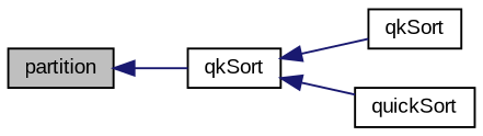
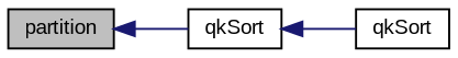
  digraph {
    rankdir=LR
    fontname="Liberation Sans"
    node [color=black fillcolor=white fontname="Liberation Sans" fontsize=10 shape=record style=filled]
    edge [color=midnightblue dir=back fontname="Liberation Sans" fontsize=10 labelfontname=FreeSans labelfontsize=10 style=solid]
    n1 [fillcolor=grey75 fontcolor=black height=0.2 label=partition width=0.4]
    n2 [height=0.2 label=qkSort width=0.4]
    n3 [height=0.2 label=qkSort width=0.4]
-   n4 [height=0.2 label=quickSort width=0.4]
    n1 -> n2
    n2 -> n3
-   n2 -> n4
  }
